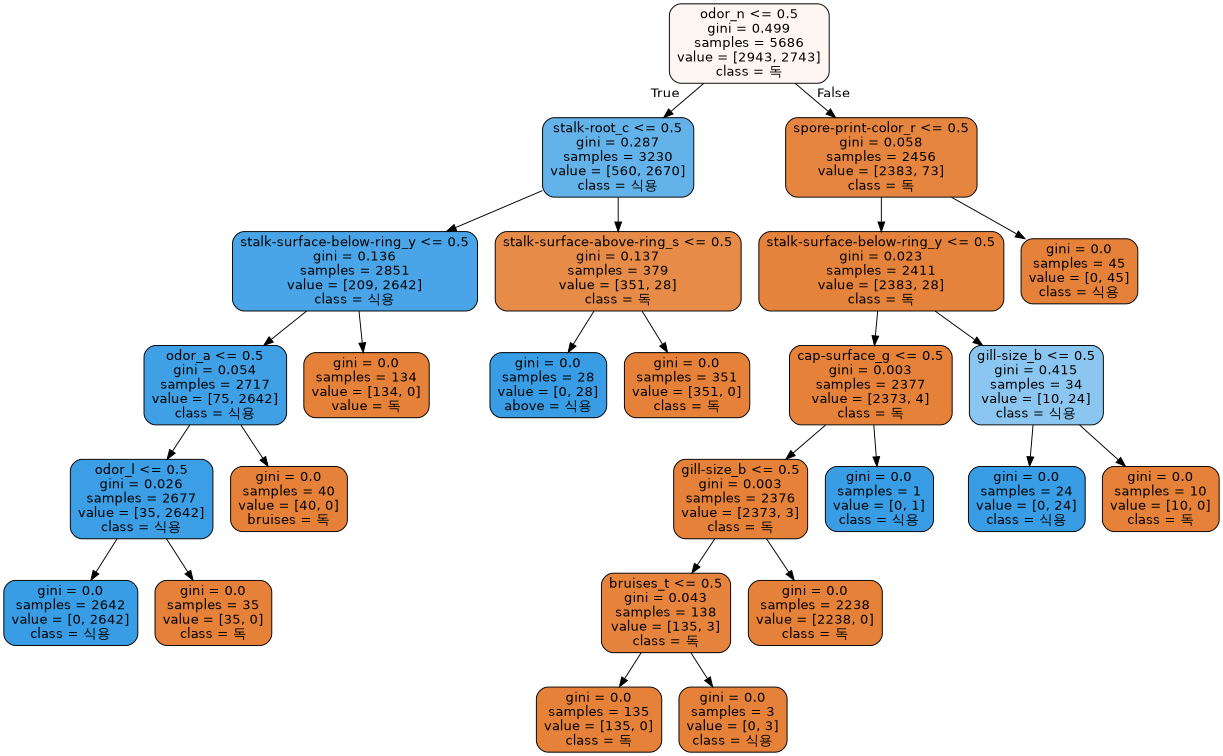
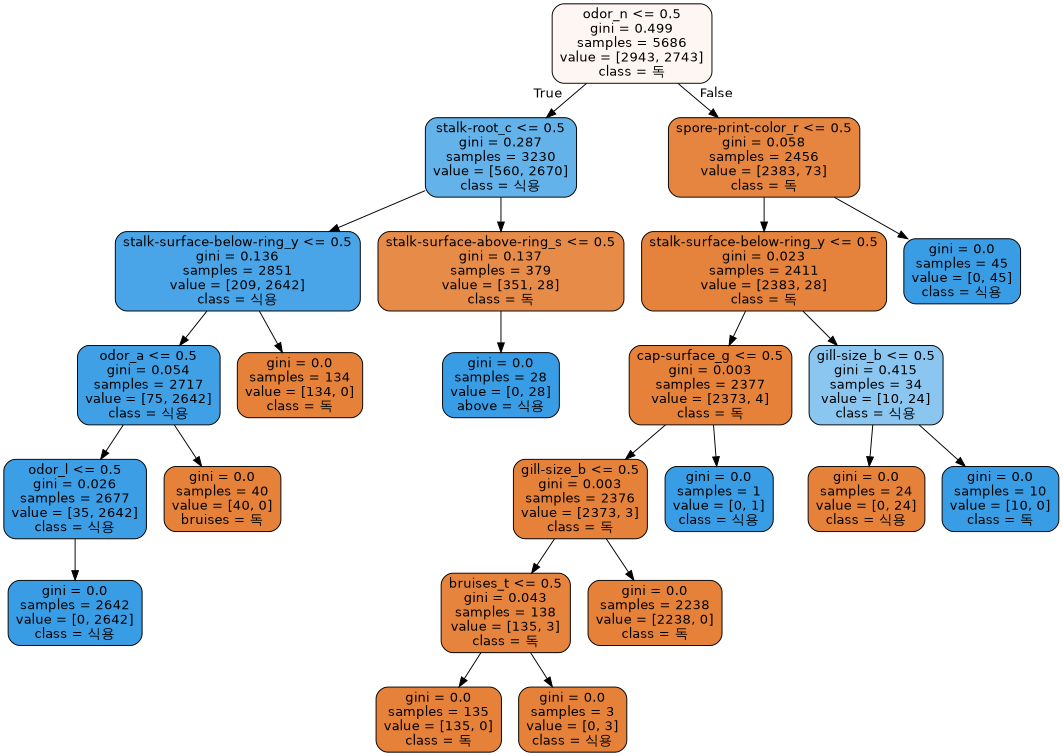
  digraph {
    node [color=black fillcolor="#e58139" fontname=helvetica shape=box style="filled, rounded"]
    edge [fontname=helvetica]
    n1 [fillcolor="#fdf6f2" label="odor_n <= 0.5\ngini = 0.499\nsamples = 5686\nvalue = [2943, 2743]\nclass = 독"]
    n2 [fillcolor="#63b2ea" label="stalk-root_c <= 0.5\ngini = 0.287\nsamples = 3230\nvalue = [560, 2670]\nclass = 식용"]
    n3 [fillcolor="#e6853f" label="spore-print-color_r <= 0.5\ngini = 0.058\nsamples = 2456\nvalue = [2383, 73]\nclass = 독"]
    n4 [fillcolor="#49a5e7" label="stalk-surface-below-ring_y <= 0.5\ngini = 0.136\nsamples = 2851\nvalue = [209, 2642]\nclass = 식용"]
    n5 [fillcolor="#e78b49" label="stalk-surface-above-ring_s <= 0.5\ngini = 0.137\nsamples = 379\nvalue = [351, 28]\nclass = 독"]
    n6 [fillcolor="#e5823b" label="stalk-surface-below-ring_y <= 0.5\ngini = 0.023\nsamples = 2411\nvalue = [2383, 28]\nclass = 독"]
-   n7 [label="gini = 0.0\nsamples = 45\nvalue = [0, 45]\nclass = 식용"]
+   n7 [fillcolor="#399de5" label="gini = 0.0\nsamples = 45\nvalue = [0, 45]\nclass = 식용"]
    n8 [fillcolor="#3fa0e6" label="odor_a <= 0.5\ngini = 0.054\nsamples = 2717\nvalue = [75, 2642]\nclass = 식용"]
-   n9 [label="gini = 0.0\nsamples = 134\nvalue = [134, 0]\nvalue = 독"]
+   n9 [label="gini = 0.0\nsamples = 134\nvalue = [134, 0]\nclass = 독"]
    n10 [fillcolor="#399de5" label="gini = 0.0\nsamples = 28\nvalue = [0, 28]\nabove = 식용"]
-   n11 [label="gini = 0.0\nsamples = 351\nvalue = [351, 0]\nclass = 독"]
    n12 [fillcolor="#3c9ee5" label="odor_l <= 0.5\ngini = 0.026\nsamples = 2677\nvalue = [35, 2642]\nclass = 식용"]
    n13 [label="gini = 0.0\nsamples = 40\nvalue = [40, 0]\nbruises = 독"]
    n14 [fillcolor="#399de5" label="gini = 0.0\nsamples = 2642\nvalue = [0, 2642]\nclass = 식용"]
-   n15 [label="gini = 0.0\nsamples = 35\nvalue = [35, 0]\nclass = 독"]
    n16 [label="cap-surface_g <= 0.5\ngini = 0.003\nsamples = 2377\nvalue = [2373, 4]\nclass = 독"]
    n17 [fillcolor="#8bc6f0" label="gill-size_b <= 0.5\ngini = 0.415\nsamples = 34\nvalue = [10, 24]\nclass = 식용"]
    n18 [label="gill-size_b <= 0.5\ngini = 0.003\nsamples = 2376\nvalue = [2373, 3]\nclass = 독"]
    n19 [fillcolor="#399de5" label="gini = 0.0\nsamples = 1\nvalue = [0, 1]\nclass = 식용"]
-   n20 [fillcolor="#399de5" label="gini = 0.0\nsamples = 24\nvalue = [0, 24]\nclass = 식용"]
-   n21 [label="gini = 0.0\nsamples = 10\nvalue = [10, 0]\nclass = 독"]
+   n20 [label="gini = 0.0\nsamples = 24\nvalue = [0, 24]\nclass = 식용"]
+   n21 [fillcolor="#399de5" label="gini = 0.0\nsamples = 10\nvalue = [10, 0]\nclass = 독"]
    n22 [fillcolor="#e6843d" label="bruises_t <= 0.5\ngini = 0.043\nsamples = 138\nvalue = [135, 3]\nclass = 독"]
    n23 [label="gini = 0.0\nsamples = 2238\nvalue = [2238, 0]\nclass = 독"]
    n24 [label="gini = 0.0\nsamples = 135\nvalue = [135, 0]\nclass = 독"]
    n25 [label="gini = 0.0\nsamples = 3\nvalue = [0, 3]\nclass = 식용"]
    n1 -> n2 [headlabel=True labelangle=45 labeldistance=2.5]
    n1 -> n3 [headlabel=False labelangle=-45 labeldistance=2.5]
    n2 -> n4
    n2 -> n5
    n3 -> n6
    n3 -> n7
    n4 -> n8
    n4 -> n9
    n5 -> n10
-   n5 -> n11
    n6 -> n16
    n6 -> n17
    n8 -> n12
    n8 -> n13
    n12 -> n14
-   n12 -> n15
    n16 -> n18
    n16 -> n19
    n17 -> n20
    n17 -> n21
    n18 -> n22
    n18 -> n23
    n22 -> n24
    n22 -> n25
  }
